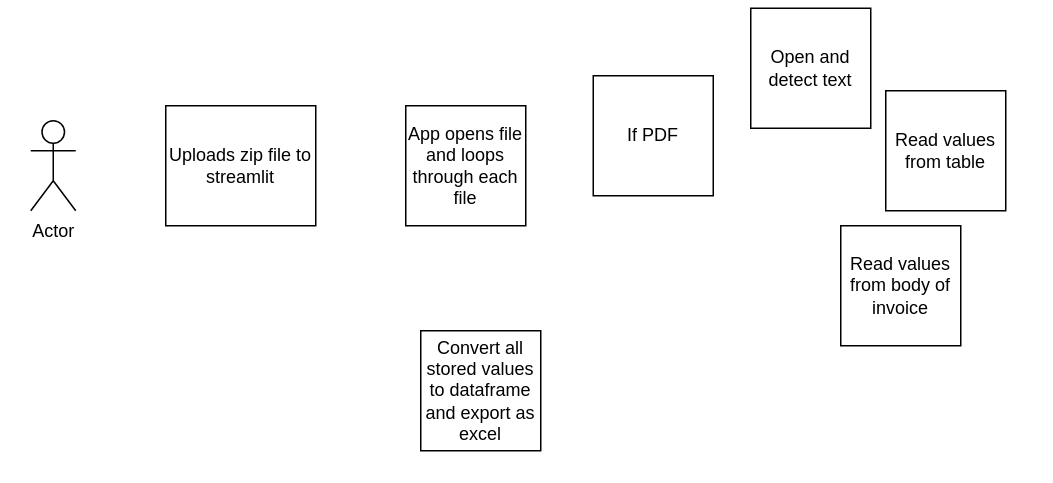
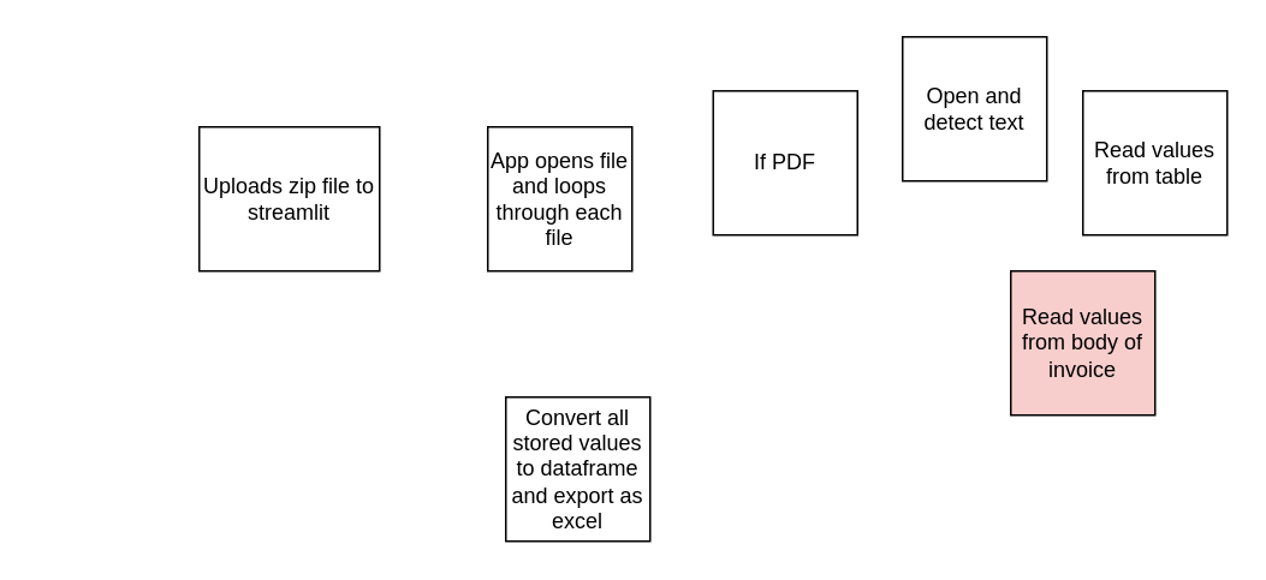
  <mxCell id="0" />
  <mxCell id="1" parent="0" />
  <mxCell id="2" value="Uploads zip file to streamlit" style="whiteSpace=wrap;html=1;aspect=fixed;" vertex="1" parent="1"><mxGeometry x="110" y="70" width="100" height="80" as="geometry" /></mxCell>
- <mxCell id="3" value="Actor" style="shape=umlActor;verticalLabelPosition=bottom;verticalAlign=top;html=1;outlineConnect=0;" vertex="1" parent="1"><mxGeometry x="20" y="80" width="30" height="60" as="geometry" /></mxCell>
  <mxCell id="4" value="App opens file and loops through each file" style="whiteSpace=wrap;html=1;aspect=fixed;" vertex="1" parent="1"><mxGeometry x="270" y="70" width="80" height="80" as="geometry" /></mxCell>
  <mxCell id="5" value="If PDF" style="whiteSpace=wrap;html=1;aspect=fixed;" vertex="1" parent="1"><mxGeometry x="395" y="50" width="80" height="80" as="geometry" /></mxCell>
- <mxCell id="6" value="Open and detect text" style="whiteSpace=wrap;html=1;aspect=fixed;" vertex="1" parent="1"><mxGeometry x="500" y="5" width="80" height="80" as="geometry" /></mxCell>
- <mxCell id="7" value="Read values from table" style="whiteSpace=wrap;html=1;aspect=fixed;" vertex="1" parent="1"><mxGeometry x="590" y="60" width="80" height="80" as="geometry" /></mxCell>
- <mxCell id="8" value="Read values from body of invoice" style="whiteSpace=wrap;html=1;aspect=fixed;" vertex="1" parent="1"><mxGeometry x="560" y="150" width="80" height="80" as="geometry" /></mxCell>
+ <mxCell id="6" value="Open and detect text" style="whiteSpace=wrap;html=1;aspect=fixed;" vertex="1" parent="1"><mxGeometry x="500" y="20" width="80" height="80" as="geometry" /></mxCell>
+ <mxCell id="7" value="Read values from table" style="whiteSpace=wrap;html=1;aspect=fixed;" vertex="1" parent="1"><mxGeometry x="600" y="50" width="80" height="80" as="geometry" /></mxCell>
+ <mxCell id="8" value="Read values from body of invoice" style="whiteSpace=wrap;html=1;aspect=fixed;fillColor=#f8cecc;" vertex="1" parent="1"><mxGeometry x="560" y="150" width="80" height="80" as="geometry" /></mxCell>
  <mxCell id="9" value="Convert all stored values to dataframe and export as excel" style="whiteSpace=wrap;html=1;aspect=fixed;" vertex="1" parent="1"><mxGeometry x="280" y="220" width="80" height="80" as="geometry" /></mxCell>
